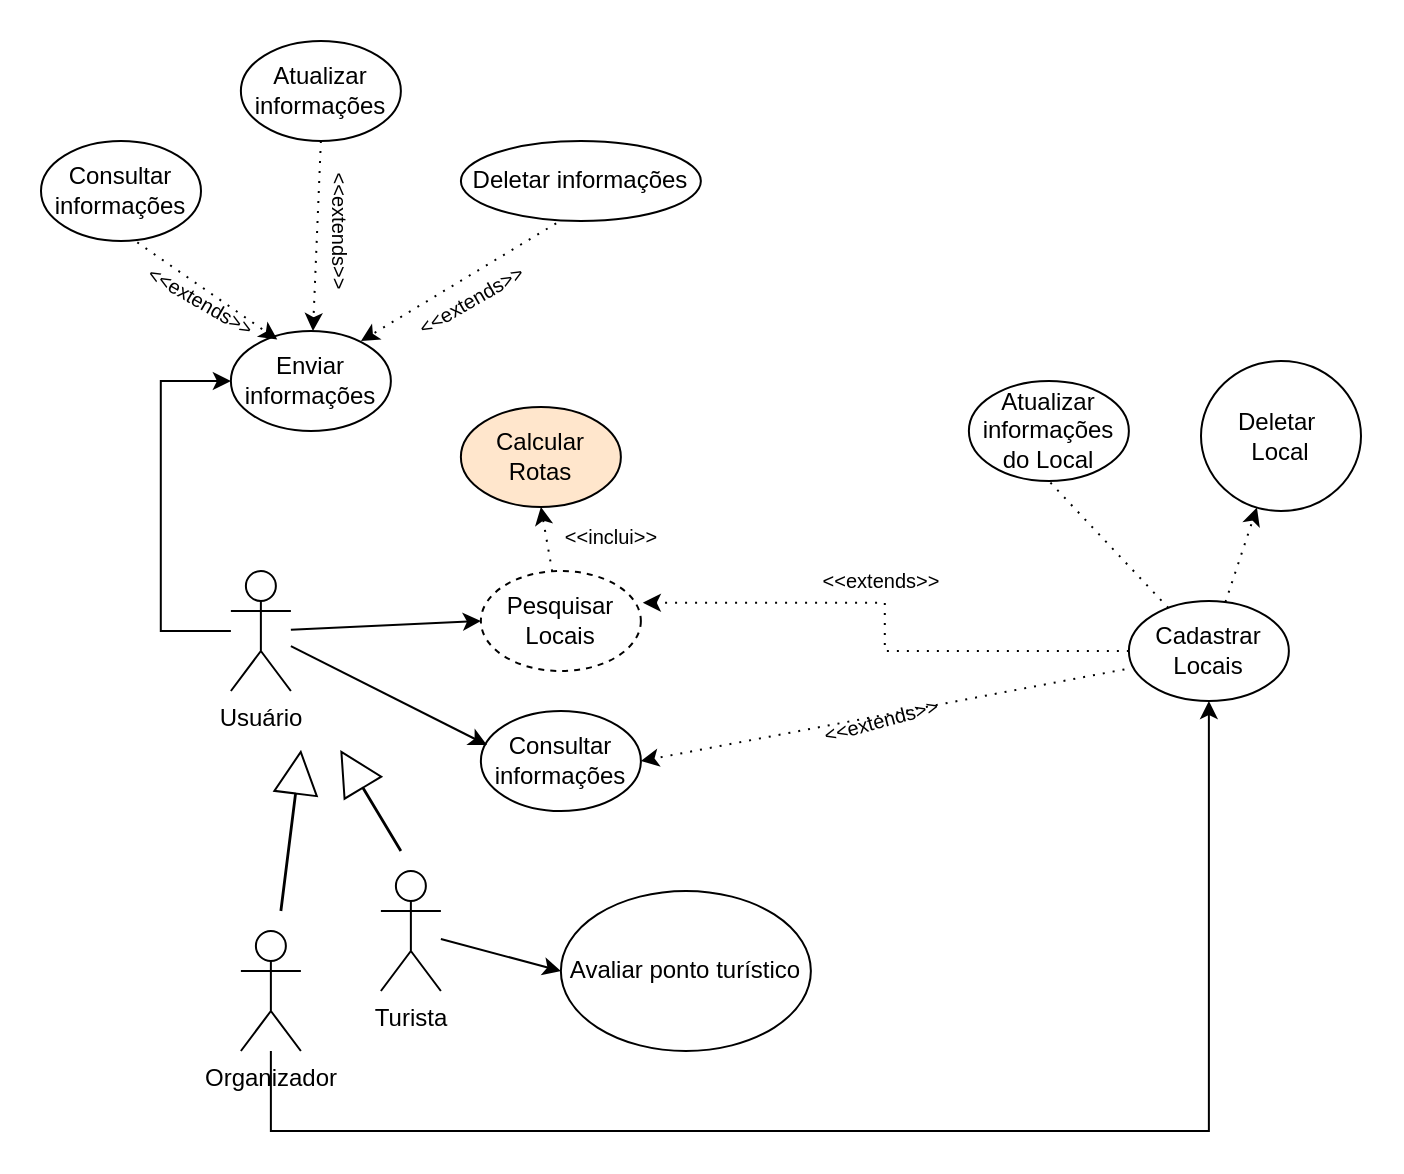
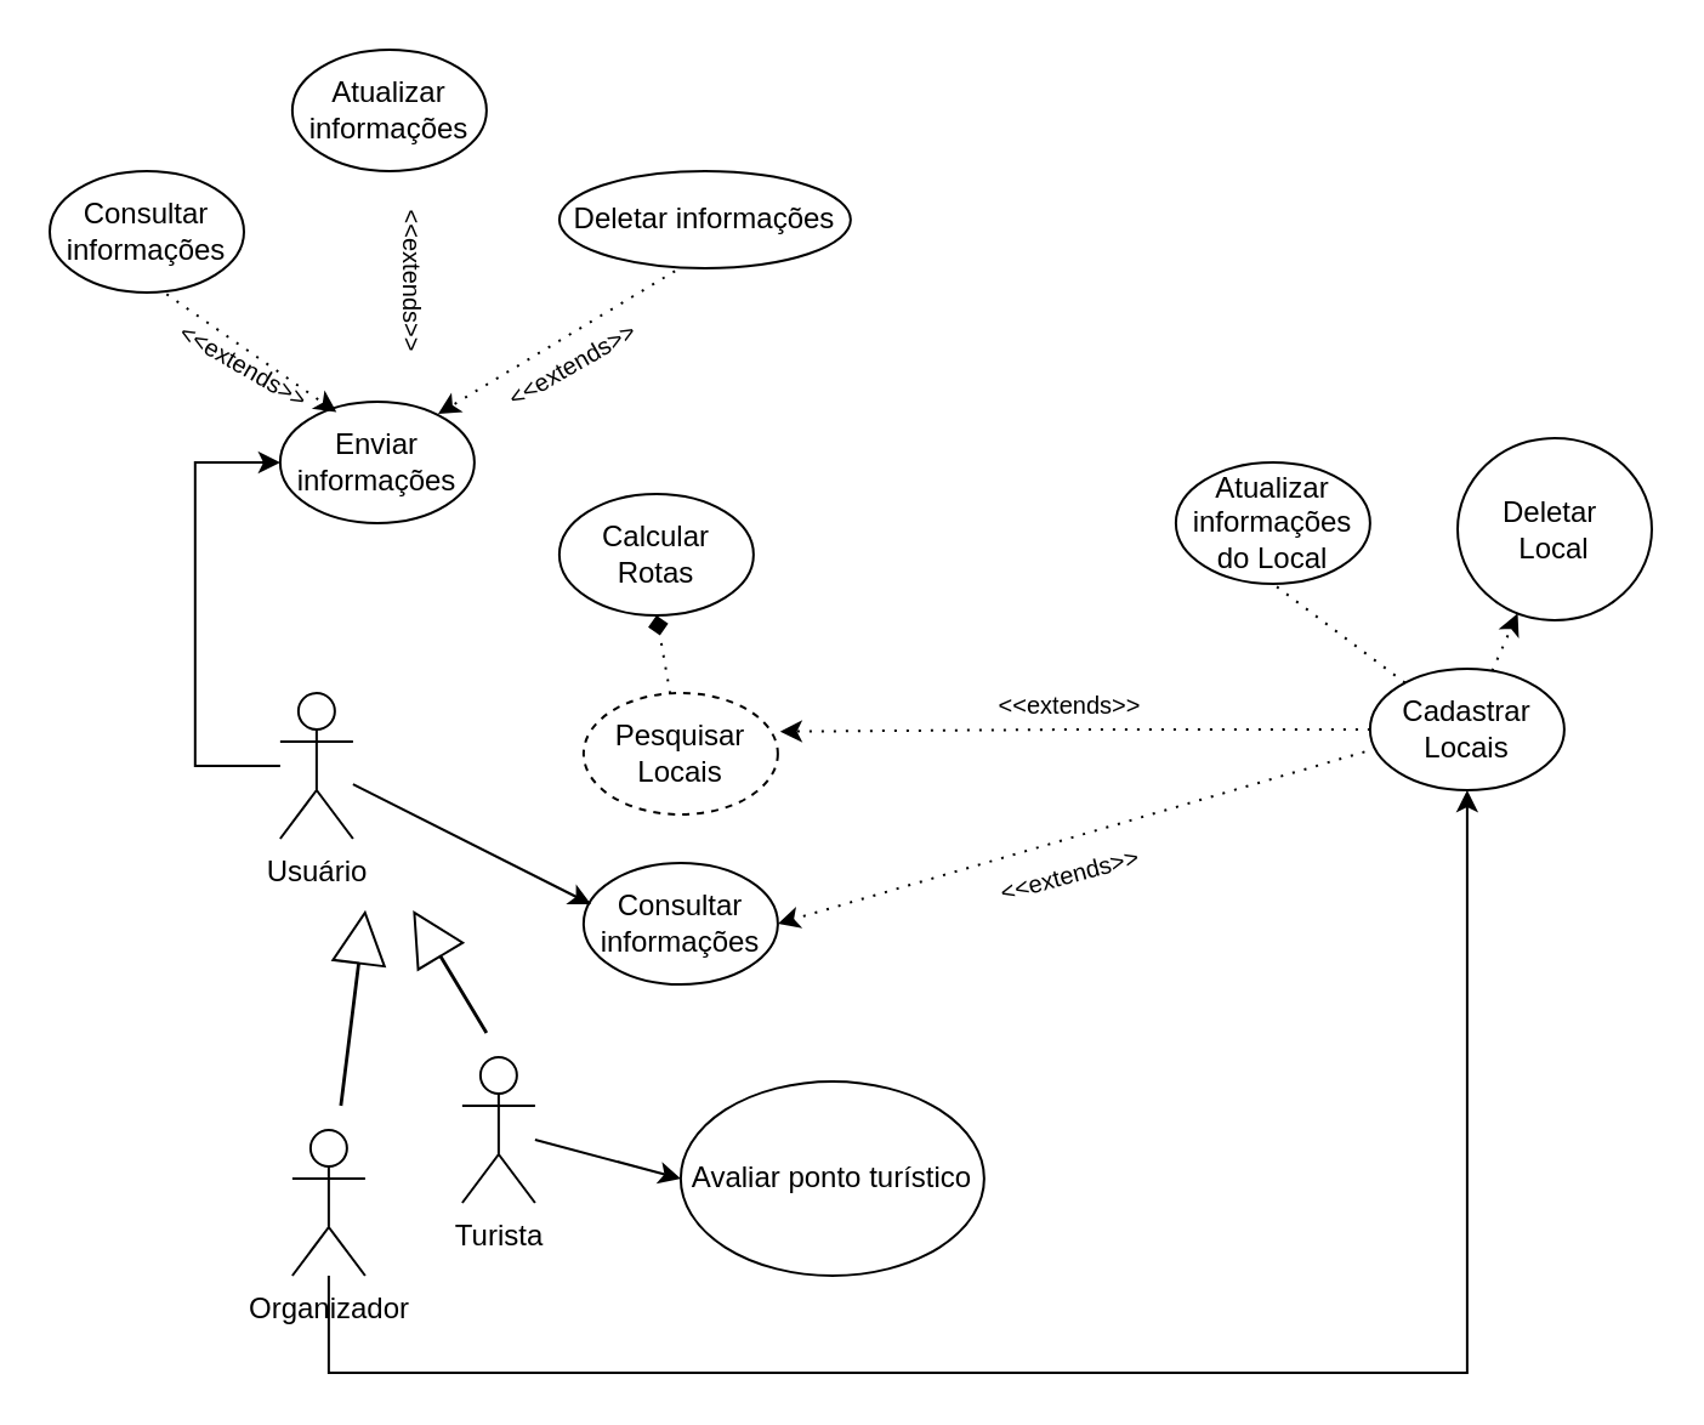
  <mxCell id="0" />
  <mxCell id="1" parent="0" />
- <mxCell id="2" style="rounded=0;orthogonalLoop=1;jettySize=auto;html=1;entryX=0;entryY=0.5;entryDx=0;entryDy=0;" parent="1" source="4" target="8" edge="1"><mxGeometry relative="1" as="geometry" /></mxCell>
  <mxCell id="3" style="edgeStyle=orthogonalEdgeStyle;rounded=0;orthogonalLoop=1;jettySize=auto;html=1;entryX=0;entryY=0.5;entryDx=0;entryDy=0;" parent="1" source="4" target="19" edge="1"><mxGeometry relative="1" as="geometry"><mxPoint x="-140.06" y="305" as="sourcePoint" /><Array as="points"><mxPoint x="79.94" y="315" /><mxPoint x="79.94" y="190" /></Array></mxGeometry></mxCell>
  <mxCell id="4" value="&lt;div&gt;Usuário&lt;/div&gt;" style="shape=umlActor;verticalLabelPosition=bottom;verticalAlign=top;html=1;outlineConnect=0;" parent="1" vertex="1"><mxGeometry x="114.94" y="285" width="30" height="60" as="geometry" /></mxCell>
  <mxCell id="5" style="rounded=0;orthogonalLoop=1;jettySize=auto;html=1;" parent="1" source="6" target="11" edge="1"><mxGeometry relative="1" as="geometry"><Array as="points"><mxPoint x="134.94" y="565" /><mxPoint x="603.94" y="565" /></Array></mxGeometry></mxCell>
  <mxCell id="6" value="&lt;div&gt;Organizador&lt;/div&gt;" style="shape=umlActor;verticalLabelPosition=bottom;verticalAlign=top;html=1;outlineConnect=0;" parent="1" vertex="1"><mxGeometry x="119.94" y="465" width="30" height="60" as="geometry" /></mxCell>
- <mxCell id="7" style="rounded=0;orthogonalLoop=1;jettySize=auto;html=1;entryX=0.5;entryY=1;entryDx=0;entryDy=0;dashed=1;dashPattern=1 4;" parent="1" source="8" target="12" edge="1"><mxGeometry relative="1" as="geometry" /></mxCell>
+ <mxCell id="7" style="rounded=0;orthogonalLoop=1;jettySize=auto;html=1;entryX=0.5;entryY=1;entryDx=0;entryDy=0;dashed=1;dashPattern=1 4;endArrow=diamond;" parent="1" source="8" target="12" edge="1"><mxGeometry relative="1" as="geometry" /></mxCell>
  <mxCell id="8" value="Pesquisar Locais" style="ellipse;whiteSpace=wrap;html=1;dashed=1;" parent="1" vertex="1"><mxGeometry x="239.94" y="285" width="80" height="50" as="geometry" /></mxCell>
  <mxCell id="9" style="rounded=0;orthogonalLoop=1;jettySize=auto;html=1;entryX=0.5;entryY=1;entryDx=0;entryDy=0;dashed=1;dashPattern=1 4;endArrow=none;" edge="1" parent="1" source="11" target="35"><mxGeometry relative="1" as="geometry" /></mxCell>
  <mxCell id="10" style="rounded=0;orthogonalLoop=1;jettySize=auto;html=1;startArrow=none;startFill=0;dashed=1;dashPattern=1 4;" edge="1" parent="1" source="11" target="36"><mxGeometry relative="1" as="geometry" /></mxCell>
- <mxCell id="11" value="Cadastrar Locais" style="ellipse;whiteSpace=wrap;html=1;" parent="1" vertex="1"><mxGeometry x="563.94" y="300" width="80" height="50" as="geometry" /></mxCell>
- <mxCell id="12" value="Calcular Rotas" style="ellipse;whiteSpace=wrap;html=1;fillColor=#ffe6cc;" parent="1" vertex="1"><mxGeometry x="229.94" y="203" width="80" height="50" as="geometry" /></mxCell>
+ <mxCell id="11" value="Cadastrar Locais" style="ellipse;whiteSpace=wrap;html=1;" parent="1" vertex="1"><mxGeometry x="563.94" y="275" width="80" height="50" as="geometry" /></mxCell>
+ <mxCell id="12" value="Calcular Rotas" style="ellipse;whiteSpace=wrap;html=1;" parent="1" vertex="1"><mxGeometry x="229.94" y="203" width="80" height="50" as="geometry" /></mxCell>
  <mxCell id="13" style="edgeStyle=orthogonalEdgeStyle;rounded=0;orthogonalLoop=1;jettySize=auto;html=1;entryX=1.012;entryY=0.317;entryDx=0;entryDy=0;entryPerimeter=0;dashed=1;dashPattern=1 4;exitX=0;exitY=0.5;exitDx=0;exitDy=0;" parent="1" source="11" target="8" edge="1"><mxGeometry relative="1" as="geometry"><mxPoint x="419.94" y="300" as="sourcePoint" /></mxGeometry></mxCell>
- <mxCell id="14" value="&lt;font style=&quot;font-size: 10px;&quot;&gt;&amp;lt;&amp;lt;inclui&amp;gt;&amp;gt;&lt;/font&gt;" style="text;html=1;align=center;verticalAlign=middle;resizable=0;points=[];autosize=1;strokeColor=none;fillColor=none;" parent="1" vertex="1"><mxGeometry x="269.94" y="253" width="70" height="30" as="geometry" /></mxCell>
  <mxCell id="15" value="&lt;font style=&quot;font-size: 10px;&quot;&gt;&amp;lt;&amp;lt;&lt;/font&gt;&lt;span style=&quot;font-size: 10px; background-color: initial;&quot;&gt;extends&amp;gt;&amp;gt;&lt;/span&gt;" style="text;html=1;align=center;verticalAlign=middle;resizable=0;points=[];autosize=1;strokeColor=none;fillColor=none;" parent="1" vertex="1"><mxGeometry x="399.94" y="275" width="80" height="30" as="geometry" /></mxCell>
  <mxCell id="16" value="Consultar informações" style="ellipse;whiteSpace=wrap;html=1;" parent="1" vertex="1"><mxGeometry x="239.94" y="355" width="80" height="50" as="geometry" /></mxCell>
  <mxCell id="17" style="rounded=0;orthogonalLoop=1;jettySize=auto;html=1;entryX=0.038;entryY=0.34;entryDx=0;entryDy=0;entryPerimeter=0;" parent="1" source="4" target="16" edge="1"><mxGeometry relative="1" as="geometry" /></mxCell>
  <mxCell id="18" value="Avaliar ponto tur&lt;span style=&quot;background-color: initial;&quot;&gt;ístico&lt;/span&gt;" style="ellipse;whiteSpace=wrap;html=1;" parent="1" vertex="1"><mxGeometry x="279.94" y="445" width="125" height="80" as="geometry" /></mxCell>
  <mxCell id="19" value="Enviar informações" style="ellipse;whiteSpace=wrap;html=1;" parent="1" vertex="1"><mxGeometry x="114.94" y="165" width="80" height="50" as="geometry" /></mxCell>
  <mxCell id="20" style="rounded=0;orthogonalLoop=1;jettySize=auto;html=1;entryX=0;entryY=0.5;entryDx=0;entryDy=0;" parent="1" source="21" target="18" edge="1"><mxGeometry relative="1" as="geometry" /></mxCell>
  <mxCell id="21" value="Turista&lt;div&gt;&lt;br&gt;&lt;/div&gt;" style="shape=umlActor;verticalLabelPosition=bottom;verticalAlign=top;html=1;outlineConnect=0;" parent="1" vertex="1"><mxGeometry x="189.94" y="435" width="30" height="60" as="geometry" /></mxCell>
  <mxCell id="22" value="" style="shape=flexArrow;endArrow=classic;html=1;rounded=0;width=0.4;endSize=6.636;" parent="1" edge="1"><mxGeometry width="50" height="50" relative="1" as="geometry"><mxPoint x="199.94" y="425" as="sourcePoint" /><mxPoint x="169.94" y="375" as="targetPoint" /></mxGeometry></mxCell>
  <mxCell id="23" value="" style="shape=flexArrow;endArrow=classic;html=1;rounded=0;width=0.4;endSize=6.636;" parent="1" edge="1"><mxGeometry width="50" height="50" relative="1" as="geometry"><mxPoint x="139.94" y="455" as="sourcePoint" /><mxPoint x="149.94" y="375" as="targetPoint" /></mxGeometry></mxCell>
  <mxCell id="24" style="rounded=0;orthogonalLoop=1;jettySize=auto;html=1;entryX=1;entryY=0.5;entryDx=0;entryDy=0;dashed=1;dashPattern=1 4;exitX=-0.028;exitY=0.684;exitDx=0;exitDy=0;exitPerimeter=0;" edge="1" parent="1" source="11" target="16"><mxGeometry relative="1" as="geometry"><mxPoint x="573.94" y="310" as="sourcePoint" /><mxPoint x="330.94" y="311" as="targetPoint" /></mxGeometry></mxCell>
  <mxCell id="25" value="&lt;font style=&quot;font-size: 10px;&quot;&gt;&amp;lt;&amp;lt;&lt;/font&gt;&lt;span style=&quot;font-size: 10px; background-color: initial;&quot;&gt;extends&amp;gt;&amp;gt;&lt;/span&gt;" style="text;html=1;align=center;verticalAlign=middle;resizable=0;points=[];autosize=1;strokeColor=none;fillColor=none;rotation=-15;" vertex="1" parent="1"><mxGeometry x="399.94" y="345" width="80" height="30" as="geometry" /></mxCell>
  <mxCell id="26" value="Consultar informações" style="ellipse;whiteSpace=wrap;html=1;" vertex="1" parent="1"><mxGeometry x="20" y="70" width="80" height="50" as="geometry" /></mxCell>
  <mxCell id="27" value="Atualizar informações" style="ellipse;whiteSpace=wrap;html=1;" vertex="1" parent="1"><mxGeometry x="119.94" y="20" width="80" height="50" as="geometry" /></mxCell>
  <mxCell id="28" value="Deletar informações" style="ellipse;whiteSpace=wrap;html=1;" vertex="1" parent="1"><mxGeometry x="229.94" y="70" width="120" height="40" as="geometry" /></mxCell>
- <mxCell id="29" style="rounded=0;orthogonalLoop=1;jettySize=auto;html=1;dashed=1;dashPattern=1 4;exitX=0.5;exitY=1;exitDx=0;exitDy=0;" edge="1" parent="1" source="27" target="19"><mxGeometry relative="1" as="geometry"><mxPoint x="574" y="310" as="sourcePoint" /><mxPoint x="331" y="311" as="targetPoint" /></mxGeometry></mxCell>
  <mxCell id="30" style="rounded=0;orthogonalLoop=1;jettySize=auto;html=1;dashed=1;dashPattern=1 4;exitX=0.397;exitY=1.029;exitDx=0;exitDy=0;exitPerimeter=0;" edge="1" parent="1" source="28"><mxGeometry relative="1" as="geometry"><mxPoint x="180" y="130" as="sourcePoint" /><mxPoint x="180" y="170" as="targetPoint" /></mxGeometry></mxCell>
  <mxCell id="31" style="rounded=0;orthogonalLoop=1;jettySize=auto;html=1;dashed=1;dashPattern=1 4;exitX=0.602;exitY=1.014;exitDx=0;exitDy=0;exitPerimeter=0;entryX=0.29;entryY=0.086;entryDx=0;entryDy=0;entryPerimeter=0;" edge="1" parent="1" source="26" target="19"><mxGeometry relative="1" as="geometry"><mxPoint x="190" y="140" as="sourcePoint" /><mxPoint x="180" y="185" as="targetPoint" /></mxGeometry></mxCell>
  <mxCell id="32" value="&lt;font style=&quot;font-size: 10px;&quot;&gt;&amp;lt;&amp;lt;&lt;/font&gt;&lt;span style=&quot;font-size: 10px; background-color: initial;&quot;&gt;extends&amp;gt;&amp;gt;&lt;/span&gt;" style="text;html=1;align=center;verticalAlign=middle;resizable=0;points=[];autosize=1;strokeColor=none;fillColor=none;rotation=-30;" vertex="1" parent="1"><mxGeometry x="194.94" y="135" width="80" height="30" as="geometry" /></mxCell>
  <mxCell id="33" value="&lt;font style=&quot;font-size: 10px;&quot;&gt;&amp;lt;&amp;lt;&lt;/font&gt;&lt;span style=&quot;font-size: 10px; background-color: initial;&quot;&gt;extends&amp;gt;&amp;gt;&lt;/span&gt;" style="text;html=1;align=center;verticalAlign=middle;resizable=0;points=[];autosize=1;strokeColor=none;fillColor=none;rotation=30;" vertex="1" parent="1"><mxGeometry x="59.94" y="135" width="80" height="30" as="geometry" /></mxCell>
  <mxCell id="34" value="&lt;font style=&quot;font-size: 10px;&quot;&gt;&amp;lt;&amp;lt;&lt;/font&gt;&lt;span style=&quot;font-size: 10px; background-color: initial;&quot;&gt;extends&amp;gt;&amp;gt;&lt;/span&gt;" style="text;html=1;align=center;verticalAlign=middle;resizable=0;points=[];autosize=1;strokeColor=none;fillColor=none;rotation=90;" vertex="1" parent="1"><mxGeometry x="130" y="100" width="80" height="30" as="geometry" /></mxCell>
  <mxCell id="35" value="Atualizar informações do Local" style="ellipse;whiteSpace=wrap;html=1;" vertex="1" parent="1"><mxGeometry x="483.94" y="190" width="80" height="50" as="geometry" /></mxCell>
  <mxCell id="36" value="Deletar&amp;nbsp;&lt;div&gt;Local&lt;/div&gt;" style="ellipse;whiteSpace=wrap;html=1;" vertex="1" parent="1"><mxGeometry x="600" y="180" width="80" height="75" as="geometry" /></mxCell>
